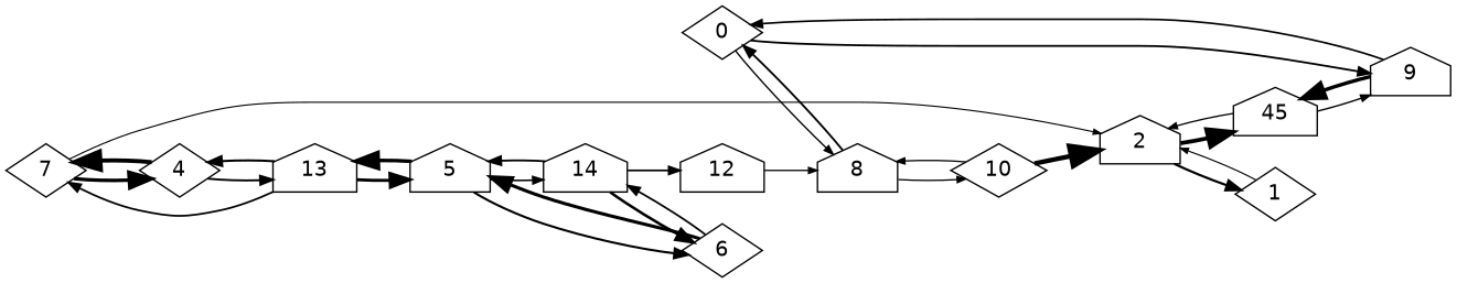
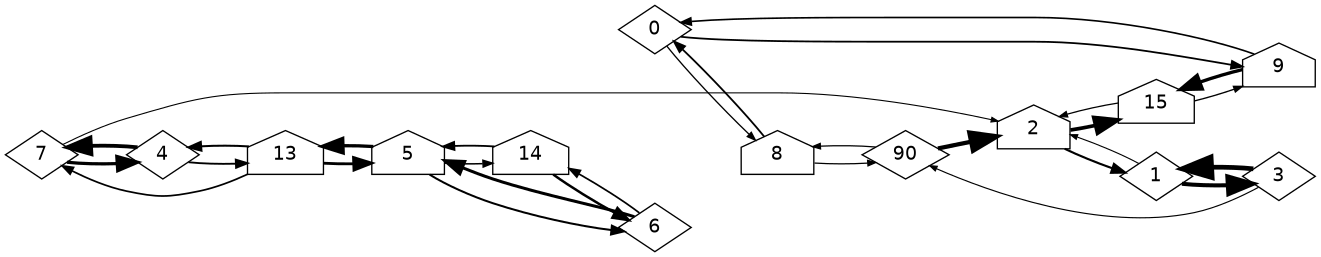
  digraph {
    rankdir=LR
    node [fontname=Helvetica shape=house]
    0 [shape=diamond]
    8
    9
-   10 [shape=diamond]
-   15 [label=45]
+   10 [shape=diamond label=90]
+   15
    2
-   12
+   3 [shape=diamond]
    1 [shape=diamond]
    4 [shape=diamond]
    7 [shape=diamond]
    13
    5
    6 [shape=diamond]
    14
    0 -> 8 [arrowsize=0.6226185492096615 penwidth=0.9888647546271095]
    0 -> 9 [arrowsize=0.8333368044787178 penwidth=1.3235349247603165]
    8 -> 0 [arrowsize=0.8451502948122264 penwidth=1.3422975270547126]
    8 -> 10 [arrowsize=0.5904964469943711 penwidth=0.9378472981675308]
    9 -> 0 [arrowsize=0.7625150631748538 penwidth=1.2110533356306503]
    9 -> 15 [arrowsize=1.5536124371641307 penwidth=2.4675021060842077]
    10 -> 8 [arrowsize=0.5907621419831156 penwidth=0.9382692843261248]
    10 -> 2 [arrowsize=1.9815019428544087 penwidth=3.147091321004061]
    15 -> 9 [arrowsize=0.6332409327891806 penwidth=1.0057355991357575]
    15 -> 2 [arrowsize=0.5964567200674038 penwidth=0.9473136142247003]
    2 -> 15 [arrowsize=1.7269901195038482 penwidth=2.742866660388465]
    2 -> 1 [arrowsize=0.9990264860780116 penwidth=1.5866891249474304]
-   12 -> 8 [arrowsize=0.5853731068011334 penwidth=0.9297102284488591]
+   3 -> 10 [arrowsize=0.5389442312521372 penwidth=0.8559702496357473]
+   3 -> 1 [arrowsize=2.21 penwidth=3.5100000000000002]
    1 -> 2 [arrowsize=0.5235021952508458 penwidth=0.831444663045461]
+   1 -> 3 [arrowsize=1.8980600888002095 penwidth=3.0145660233885683]
    4 -> 7 [arrowsize=1.779787267986128 penwidth=2.8267209550367918]
    4 -> 13 [arrowsize=0.8685944404624837 penwidth=1.3795323466168858]
    7 -> 2 [arrowsize=0.51 penwidth=0.81]
    7 -> 4 [arrowsize=1.5117162072090167 penwidth=2.4009610349790265]
    13 -> 4 [arrowsize=0.9429314516589906 penwidth=1.497597011458397]
    13 -> 7 [arrowsize=0.8061431061418131 penwidth=1.2803449332840562]
    13 -> 5 [arrowsize=1.3260766067651044 penwidth=2.1061216695681075]
    5 -> 13 [arrowsize=1.5464320019710522 penwidth=2.456097885483436]
    5 -> 6 [arrowsize=0.9435478571765072 penwidth=1.4985760084568056]
    5 -> 14 [arrowsize=0.7119268443987089 penwidth=1.130707341103832]
    6 -> 5 [arrowsize=1.412180337645704 penwidth=2.2428746539078834]
    6 -> 14 [arrowsize=0.8027366332817399 penwidth=1.274934652859234]
-   14 -> 12 [arrowsize=0.766230711578796 penwidth=1.2169546595663232]
    14 -> 5 [arrowsize=0.8496138397166895 penwidth=1.3493866866088597]
    14 -> 6 [arrowsize=1.1685621129705104 penwidth=1.8559515911884577]
  }
